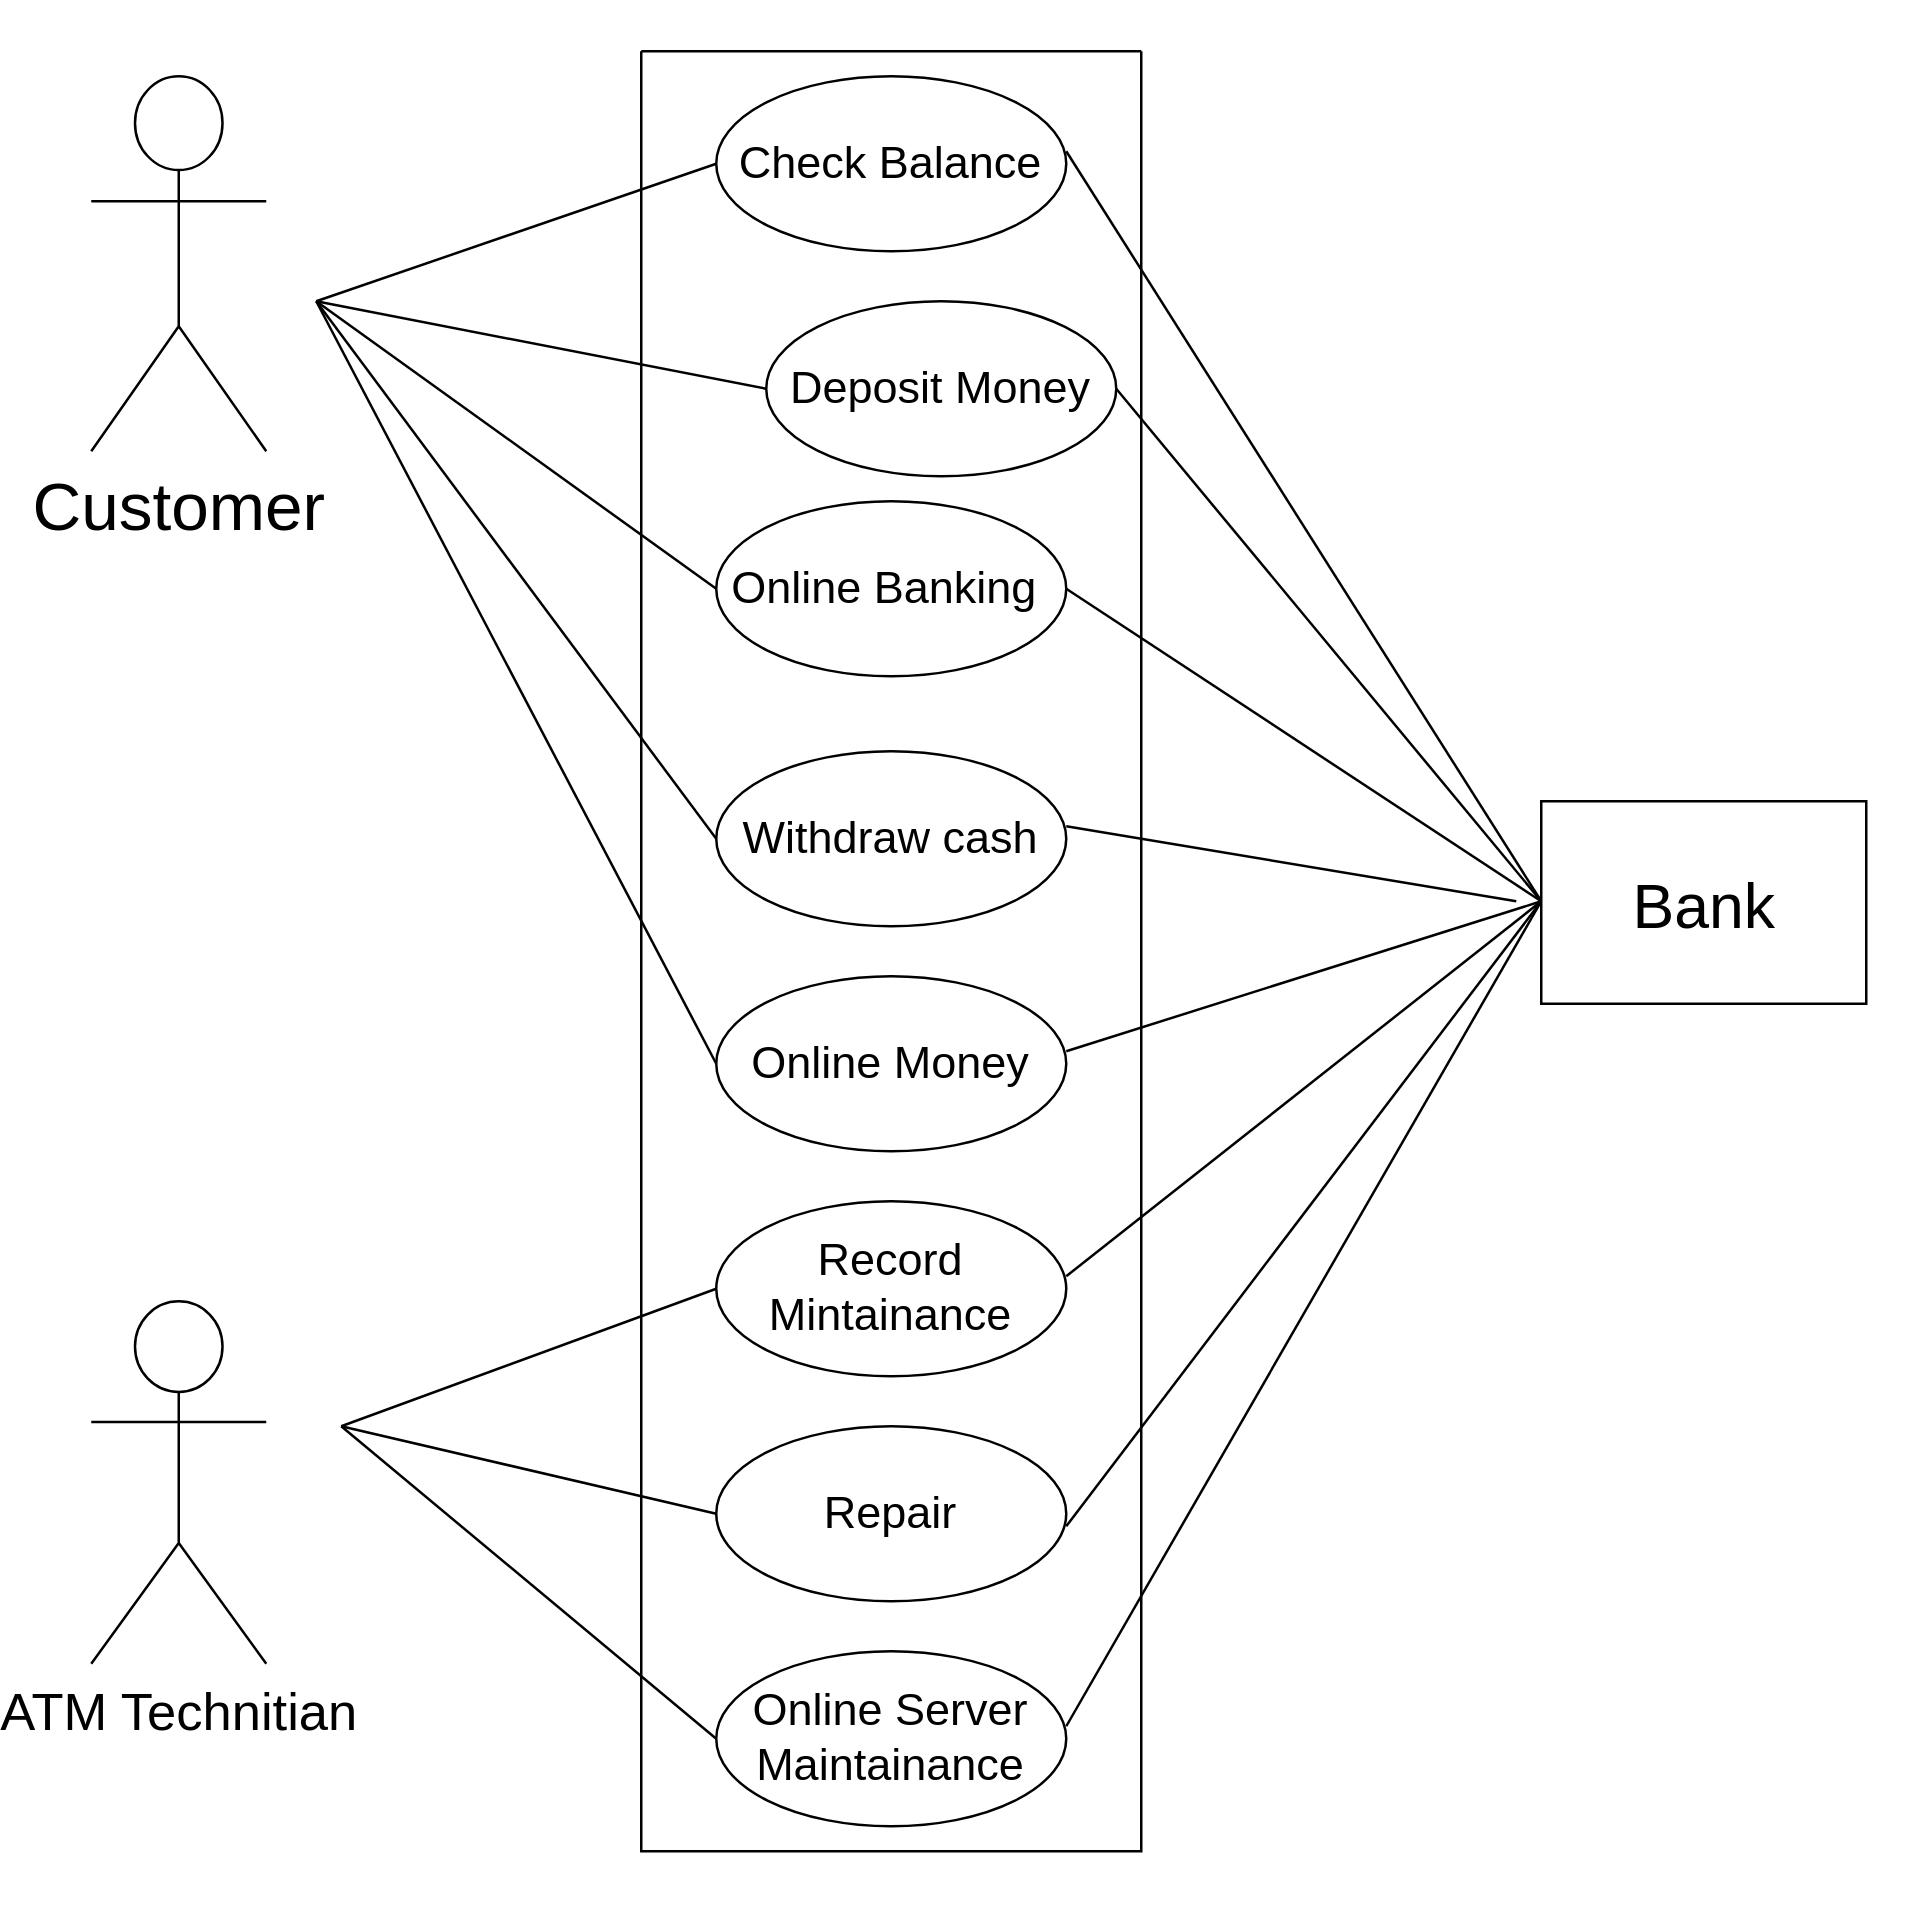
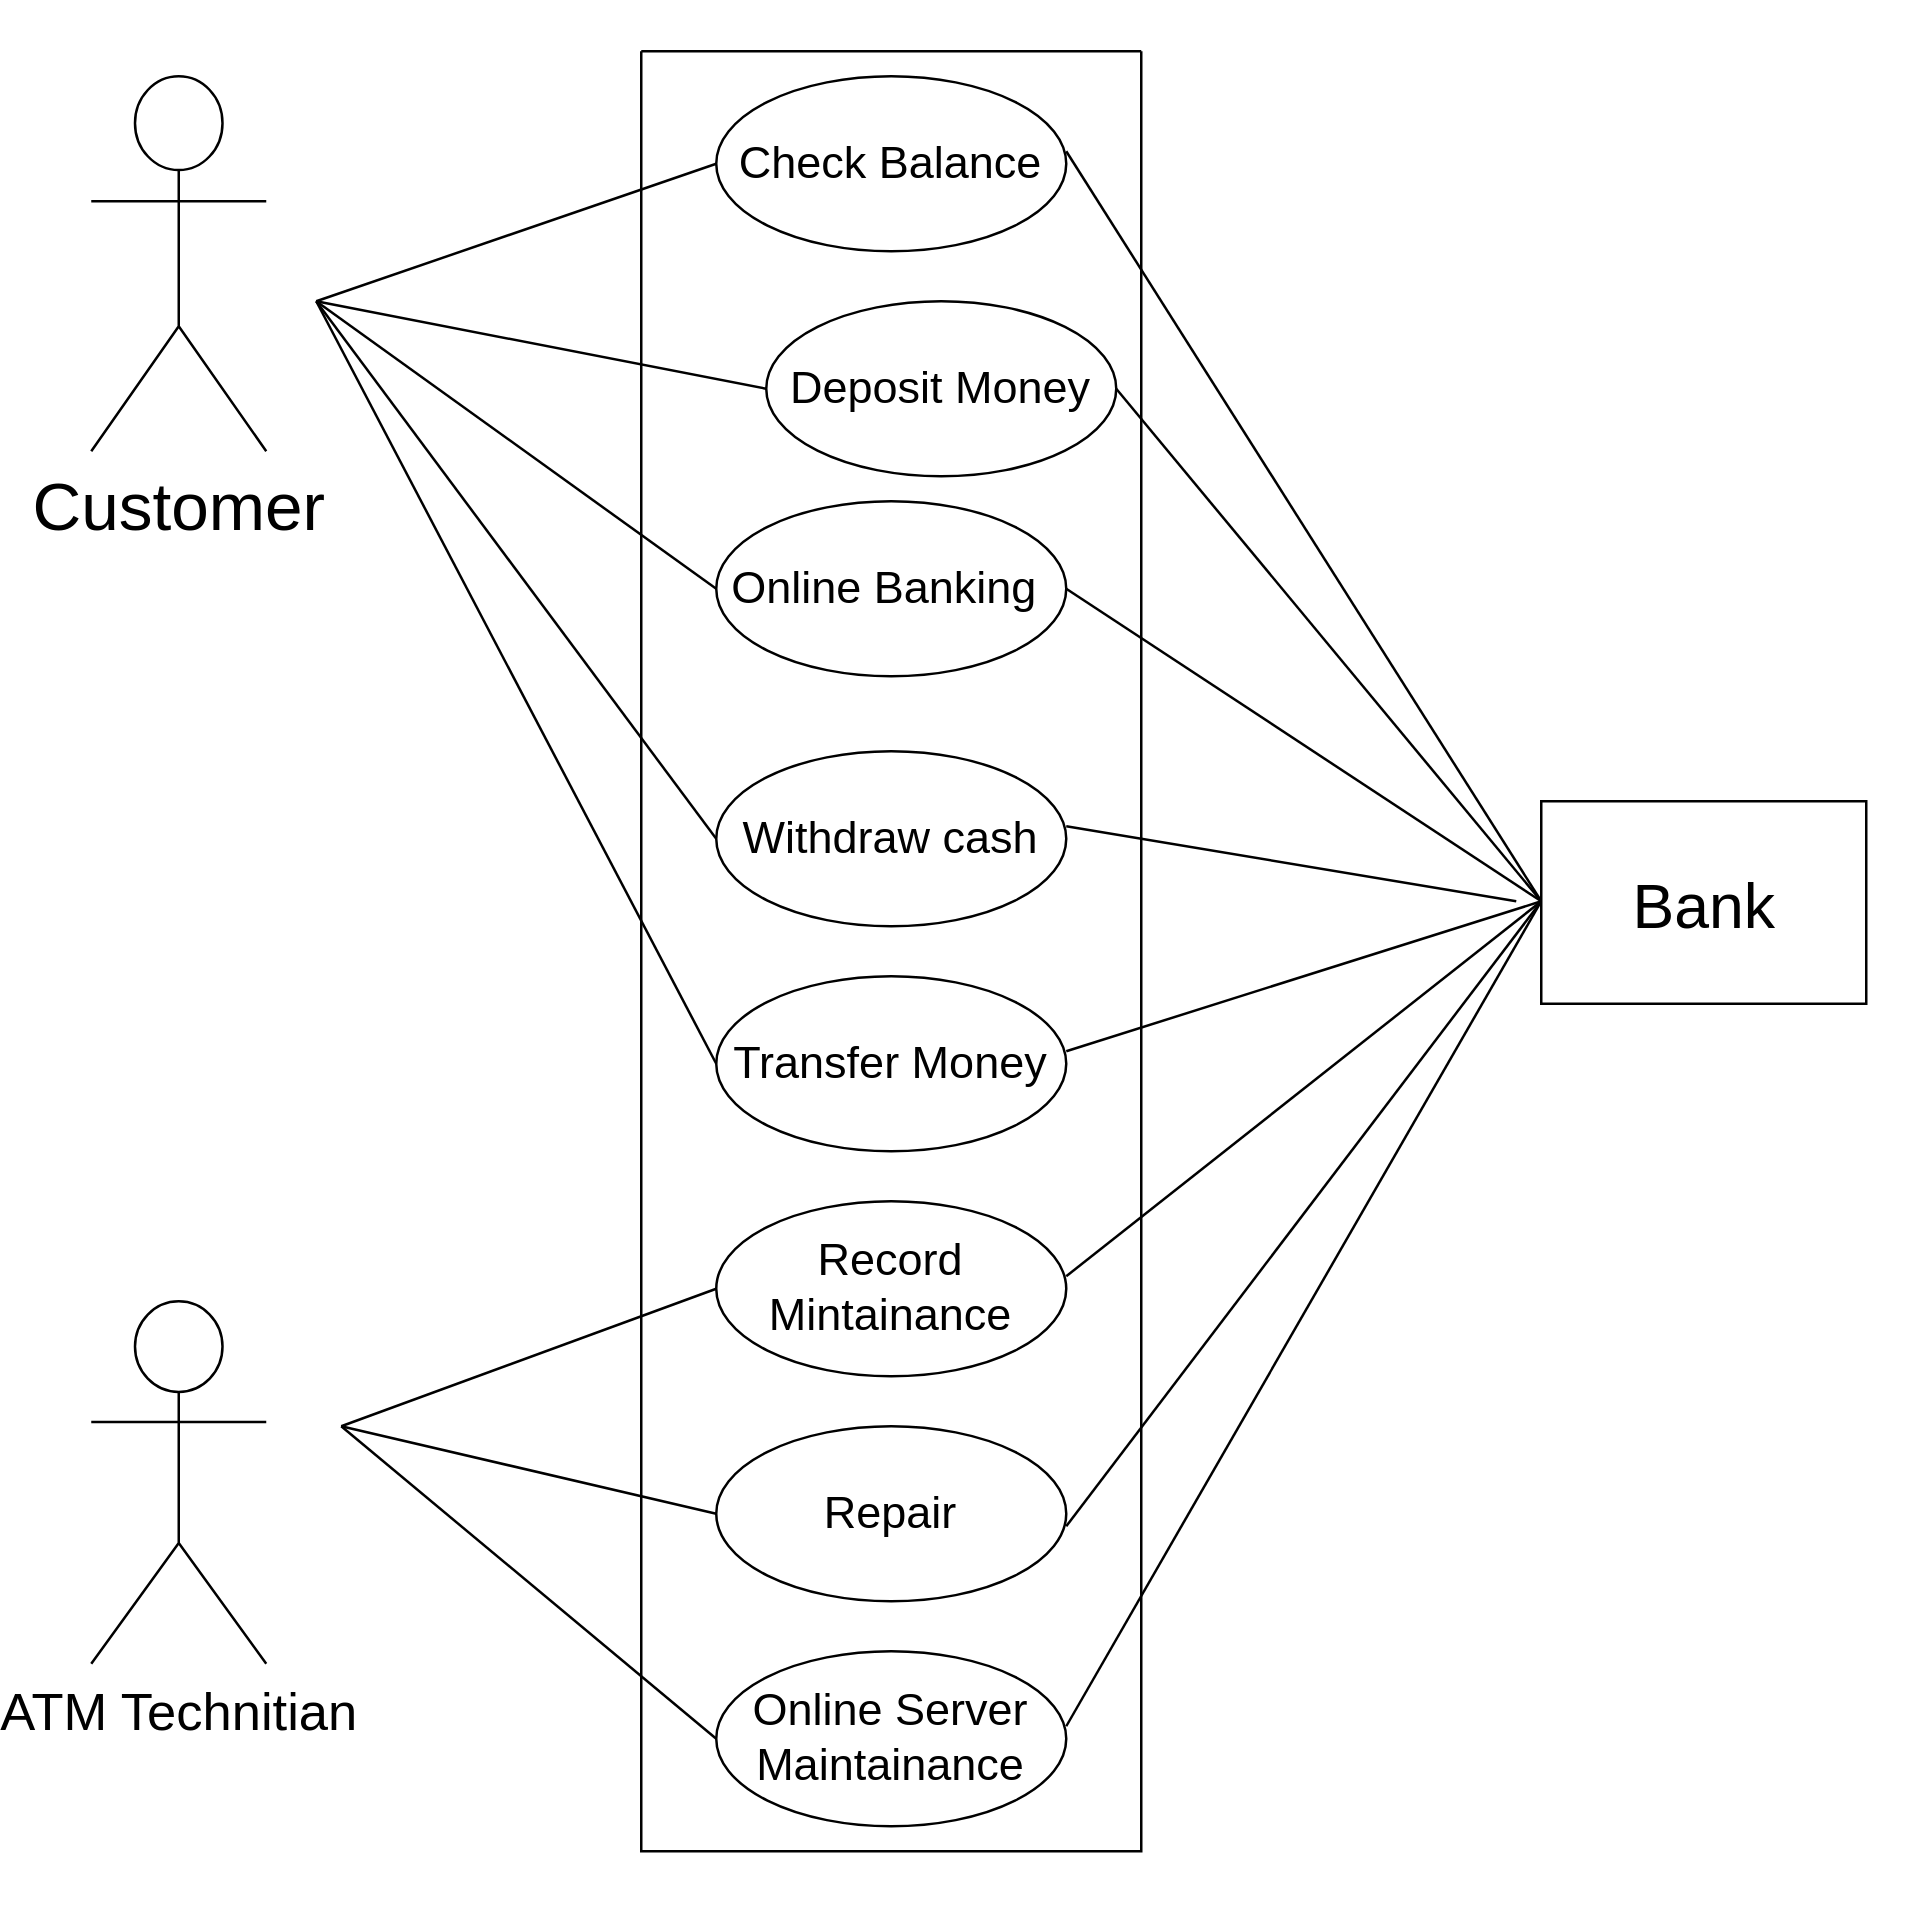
  <mxCell id="0" />
  <mxCell id="1" parent="0" />
  <mxCell id="2" value="" style="swimlane;startSize=0;" vertex="1" parent="1"><mxGeometry x="240" y="20" width="200" height="720" as="geometry" /></mxCell>
  <mxCell id="3" value="Check Balance" style="ellipse;whiteSpace=wrap;html=1;fontSize=18;" vertex="1" parent="2"><mxGeometry x="30" y="10" width="140" height="70" as="geometry" /></mxCell>
  <mxCell id="4" value="Deposit Money" style="ellipse;whiteSpace=wrap;html=1;fontSize=18;" vertex="1" parent="2"><mxGeometry x="50" y="100" width="140" height="70" as="geometry" /></mxCell>
  <mxCell id="5" value="Online Banking&amp;nbsp;" style="ellipse;whiteSpace=wrap;html=1;fontSize=18;" vertex="1" parent="2"><mxGeometry x="30" y="180" width="140" height="70" as="geometry" /></mxCell>
  <mxCell id="6" value="Withdraw cash" style="ellipse;whiteSpace=wrap;html=1;fontSize=18;" vertex="1" parent="2"><mxGeometry x="30" y="280" width="140" height="70" as="geometry" /></mxCell>
- <mxCell id="7" value="Online Money" style="ellipse;whiteSpace=wrap;html=1;fontSize=18;" vertex="1" parent="2"><mxGeometry x="30" y="370" width="140" height="70" as="geometry" /></mxCell>
+ <mxCell id="7" value="Transfer Money" style="ellipse;whiteSpace=wrap;html=1;fontSize=18;" vertex="1" parent="2"><mxGeometry x="30" y="370" width="140" height="70" as="geometry" /></mxCell>
  <mxCell id="8" value="Record Mintainance" style="ellipse;whiteSpace=wrap;html=1;fontSize=18;" vertex="1" parent="2"><mxGeometry x="30" y="460" width="140" height="70" as="geometry" /></mxCell>
  <mxCell id="9" value="" style="endArrow=none;html=1;rounded=0;exitX=1;exitY=0.5;exitDx=0;exitDy=0;" edge="1" parent="2" source="4"><mxGeometry relative="1" as="geometry"><mxPoint x="180" y="200" as="sourcePoint" /><mxPoint x="360" y="340" as="targetPoint" /></mxGeometry></mxCell>
  <mxCell id="10" value="" style="endArrow=none;html=1;rounded=0;exitX=1;exitY=0.5;exitDx=0;exitDy=0;" edge="1" parent="2" source="5"><mxGeometry relative="1" as="geometry"><mxPoint x="180" y="210" as="sourcePoint" /><mxPoint x="360" y="340" as="targetPoint" /></mxGeometry></mxCell>
  <mxCell id="11" value="" style="endArrow=none;html=1;rounded=0;" edge="1" parent="2"><mxGeometry relative="1" as="geometry"><mxPoint x="170" y="40" as="sourcePoint" /><mxPoint x="360" y="340" as="targetPoint" /></mxGeometry></mxCell>
  <mxCell id="12" value="" style="endArrow=none;html=1;rounded=0;" edge="1" parent="2"><mxGeometry relative="1" as="geometry"><mxPoint x="170" y="310" as="sourcePoint" /><mxPoint x="350" y="340" as="targetPoint" /></mxGeometry></mxCell>
  <mxCell id="13" value="" style="endArrow=none;html=1;rounded=0;" edge="1" parent="2"><mxGeometry relative="1" as="geometry"><mxPoint x="170" y="400" as="sourcePoint" /><mxPoint x="360" y="340" as="targetPoint" /></mxGeometry></mxCell>
  <mxCell id="14" value="" style="endArrow=none;html=1;rounded=0;" edge="1" parent="2"><mxGeometry relative="1" as="geometry"><mxPoint x="170" y="490" as="sourcePoint" /><mxPoint x="360" y="340" as="targetPoint" /></mxGeometry></mxCell>
  <mxCell id="15" value="Repair" style="ellipse;whiteSpace=wrap;html=1;fontSize=18;" vertex="1" parent="2"><mxGeometry x="30" y="550" width="140" height="70" as="geometry" /></mxCell>
  <mxCell id="16" value="Online Server Maintainance" style="ellipse;whiteSpace=wrap;html=1;fontSize=18;" vertex="1" parent="2"><mxGeometry x="30" y="640" width="140" height="70" as="geometry" /></mxCell>
  <mxCell id="17" value="" style="endArrow=none;html=1;rounded=0;" edge="1" parent="2"><mxGeometry relative="1" as="geometry"><mxPoint x="170" y="670" as="sourcePoint" /><mxPoint x="360" y="340" as="targetPoint" /></mxGeometry></mxCell>
  <mxCell id="18" value="Customer" style="shape=umlActor;verticalLabelPosition=bottom;verticalAlign=top;html=1;fontSize=27;" vertex="1" parent="1"><mxGeometry x="20" y="30" width="70" height="150" as="geometry" /></mxCell>
  <mxCell id="19" value="" style="endArrow=none;html=1;rounded=0;entryX=0;entryY=0.5;entryDx=0;entryDy=0;" edge="1" parent="1" target="3"><mxGeometry relative="1" as="geometry"><mxPoint x="110" y="120" as="sourcePoint" /><mxPoint x="240" y="290" as="targetPoint" /></mxGeometry></mxCell>
  <mxCell id="20" value="" style="endArrow=none;html=1;rounded=0;entryX=0;entryY=0.5;entryDx=0;entryDy=0;" edge="1" parent="1" target="6"><mxGeometry relative="1" as="geometry"><mxPoint x="110" y="120" as="sourcePoint" /><mxPoint x="220" y="240" as="targetPoint" /></mxGeometry></mxCell>
  <mxCell id="21" value="" style="endArrow=none;html=1;rounded=0;entryX=0;entryY=0.5;entryDx=0;entryDy=0;" edge="1" parent="1" target="7"><mxGeometry relative="1" as="geometry"><mxPoint x="110" y="120" as="sourcePoint" /><mxPoint x="210" y="250" as="targetPoint" /></mxGeometry></mxCell>
  <mxCell id="22" value="ATM Technitian" style="shape=umlActor;verticalLabelPosition=bottom;verticalAlign=top;html=1;fontSize=21;" vertex="1" parent="1"><mxGeometry x="20" y="520" width="70" height="145" as="geometry" /></mxCell>
  <mxCell id="23" value="" style="endArrow=none;html=1;rounded=0;entryX=0;entryY=0.5;entryDx=0;entryDy=0;" edge="1" parent="1" target="4"><mxGeometry relative="1" as="geometry"><mxPoint x="110" y="120" as="sourcePoint" /><mxPoint x="270" y="120" as="targetPoint" /></mxGeometry></mxCell>
  <mxCell id="24" value="" style="endArrow=none;html=1;rounded=0;entryX=0;entryY=0.5;entryDx=0;entryDy=0;" edge="1" parent="1" target="5"><mxGeometry relative="1" as="geometry"><mxPoint x="110" y="120" as="sourcePoint" /><mxPoint x="270" y="120" as="targetPoint" /></mxGeometry></mxCell>
  <mxCell id="25" value="" style="endArrow=none;html=1;rounded=0;entryX=0;entryY=0.5;entryDx=0;entryDy=0;" edge="1" parent="1" target="8"><mxGeometry relative="1" as="geometry"><mxPoint x="120" y="570" as="sourcePoint" /><mxPoint x="280" y="570" as="targetPoint" /></mxGeometry></mxCell>
  <mxCell id="26" value="" style="endArrow=none;html=1;rounded=0;entryX=0;entryY=0.5;entryDx=0;entryDy=0;" edge="1" parent="1" target="15"><mxGeometry relative="1" as="geometry"><mxPoint x="120" y="570" as="sourcePoint" /><mxPoint x="280" y="570" as="targetPoint" /></mxGeometry></mxCell>
  <mxCell id="27" value="" style="endArrow=none;html=1;rounded=0;entryX=0;entryY=0.5;entryDx=0;entryDy=0;" edge="1" parent="1" target="16"><mxGeometry relative="1" as="geometry"><mxPoint x="120" y="570" as="sourcePoint" /><mxPoint x="290" y="570" as="targetPoint" /></mxGeometry></mxCell>
  <mxCell id="28" value="" style="endArrow=none;html=1;rounded=0;" edge="1" parent="1"><mxGeometry relative="1" as="geometry"><mxPoint x="410" y="610" as="sourcePoint" /><mxPoint x="600" y="360" as="targetPoint" /></mxGeometry></mxCell>
  <mxCell id="29" value="Bank" style="html=1;fontSize=25;" vertex="1" parent="1"><mxGeometry x="600" y="320" width="130" height="81" as="geometry" /></mxCell>
